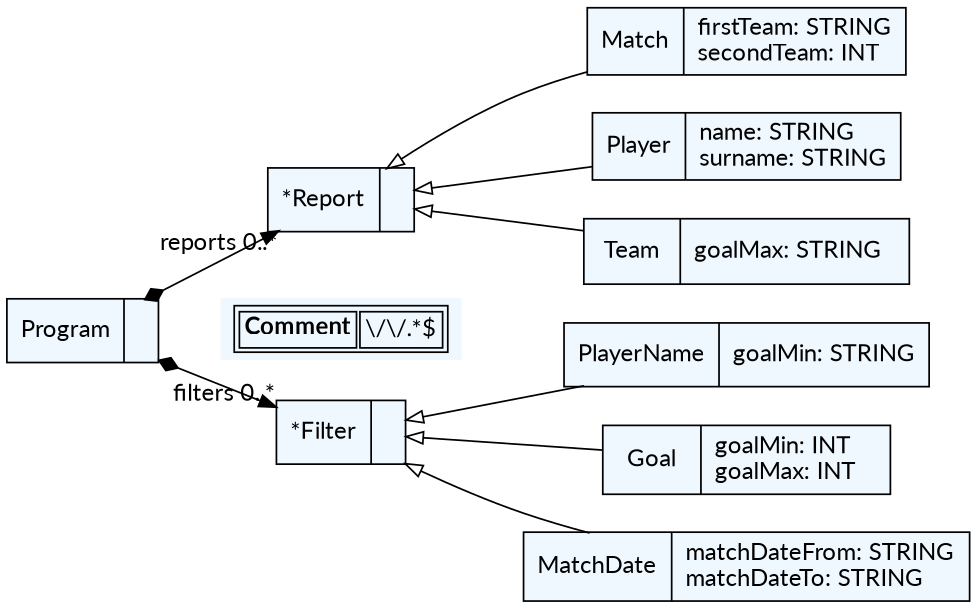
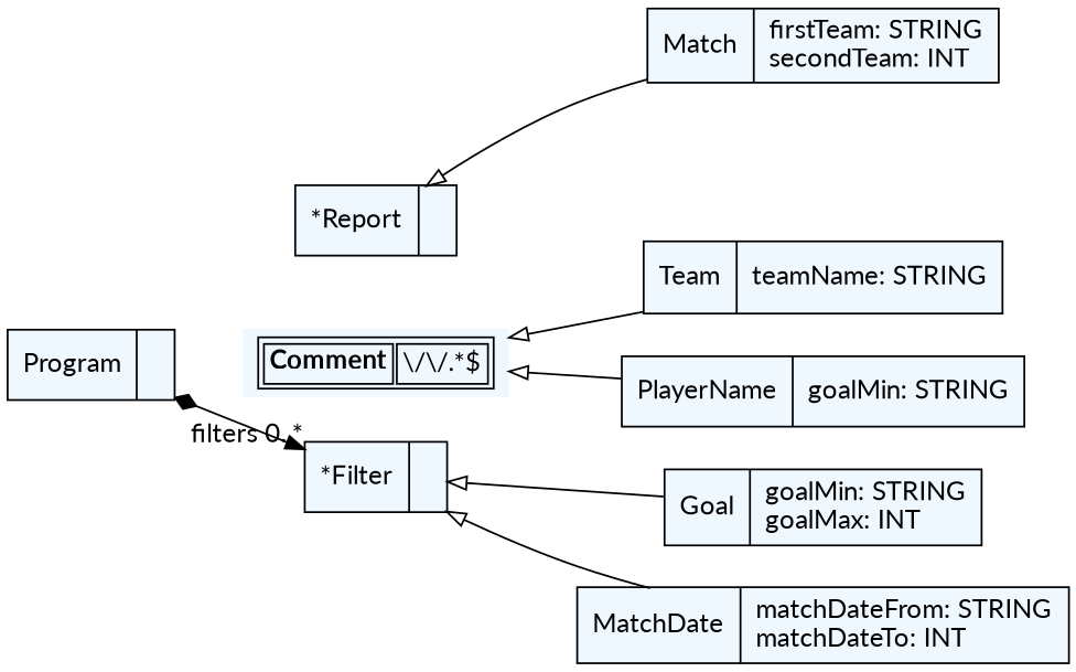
  digraph {
    fontname=Lato
    fontsize=8
    nodesep=0.3
    rankdir=LR
    node [fillcolor=aliceblue fontname=Lato shape=record style=filled]
    edge [arrowtail=empty dir=back fontname=Lato]
    n1 [label="{Program|}"]
    n2 [label="{*Report|}"]
    n3 [label="{*Filter|}"]
    n4 [label="{Match|firstTeam: STRING\lsecondTeam: INT\l}"]
-   n5 [label="{Team|goalMax: STRING\l}"]
-   n6 [label="{Player|name: STRING\lsurname: STRING\l}"]
-   n7 [label="{Goal|goalMin: INT\lgoalMax: INT\l}"]
+   n5 [label="{Team|teamName: STRING\l}"]
+   n7 [label="{Goal|goalMin: STRING\lgoalMax: INT\l}"]
    n8 [label="{PlayerName|goalMin: STRING\l}"]
-   n9 [label="{MatchDate|matchDateFrom: STRING\lmatchDateTo: STRING\l}"]
+   n9 [label="{MatchDate|matchDateFrom: STRING\lmatchDateTo: INT\l}"]
    n10 [label=< <table> 	<tr> 		<td><b>Comment</b></td><td>\/\/.*$</td> 	</tr> </table> > shape=plaintext]
-   n1 -> n2 [arrowtail=diamond dir=both headlabel="reports 0..*"]
    n1 -> n3 [arrowtail=diamond dir=both headlabel="filters 0..*"]
    n2 -> n4
-   n2 -> n5
-   n2 -> n6
+   n10 -> n5
    n3 -> n7
-   n3 -> n8
+   n10 -> n8
    n3 -> n9
  }
